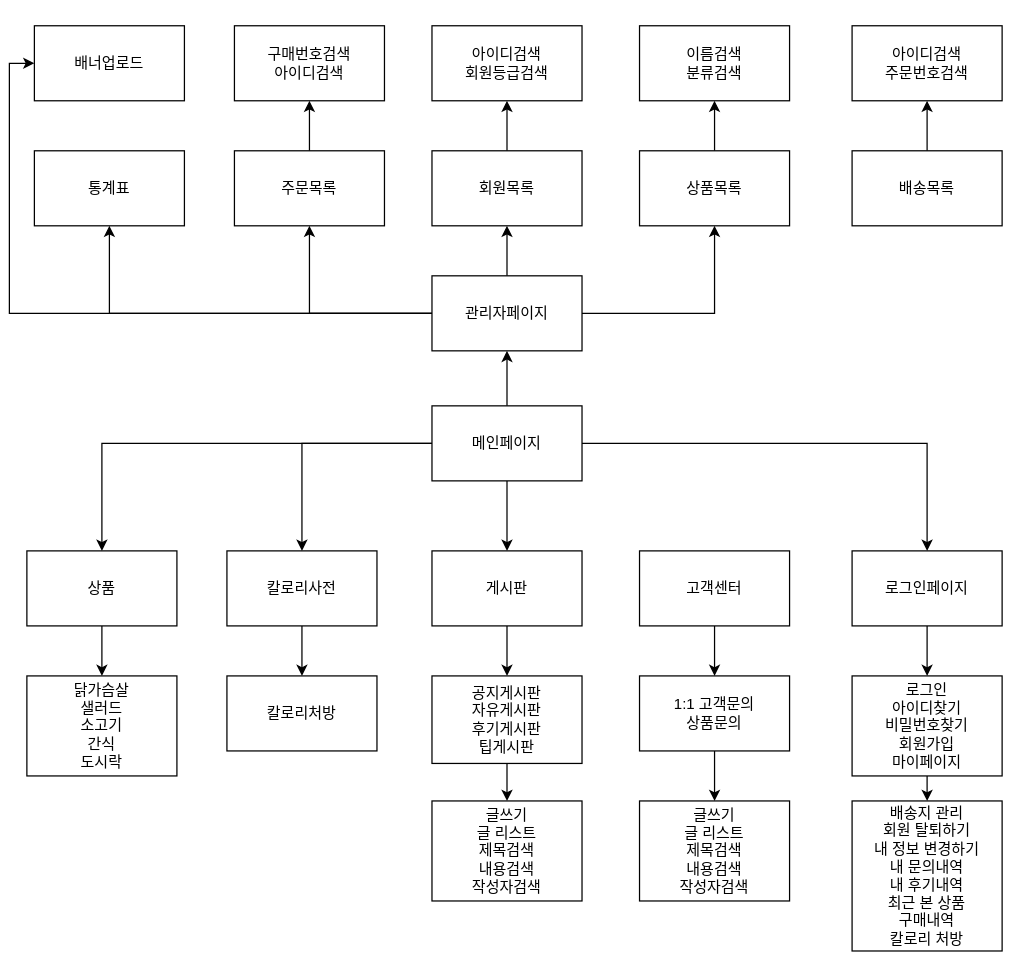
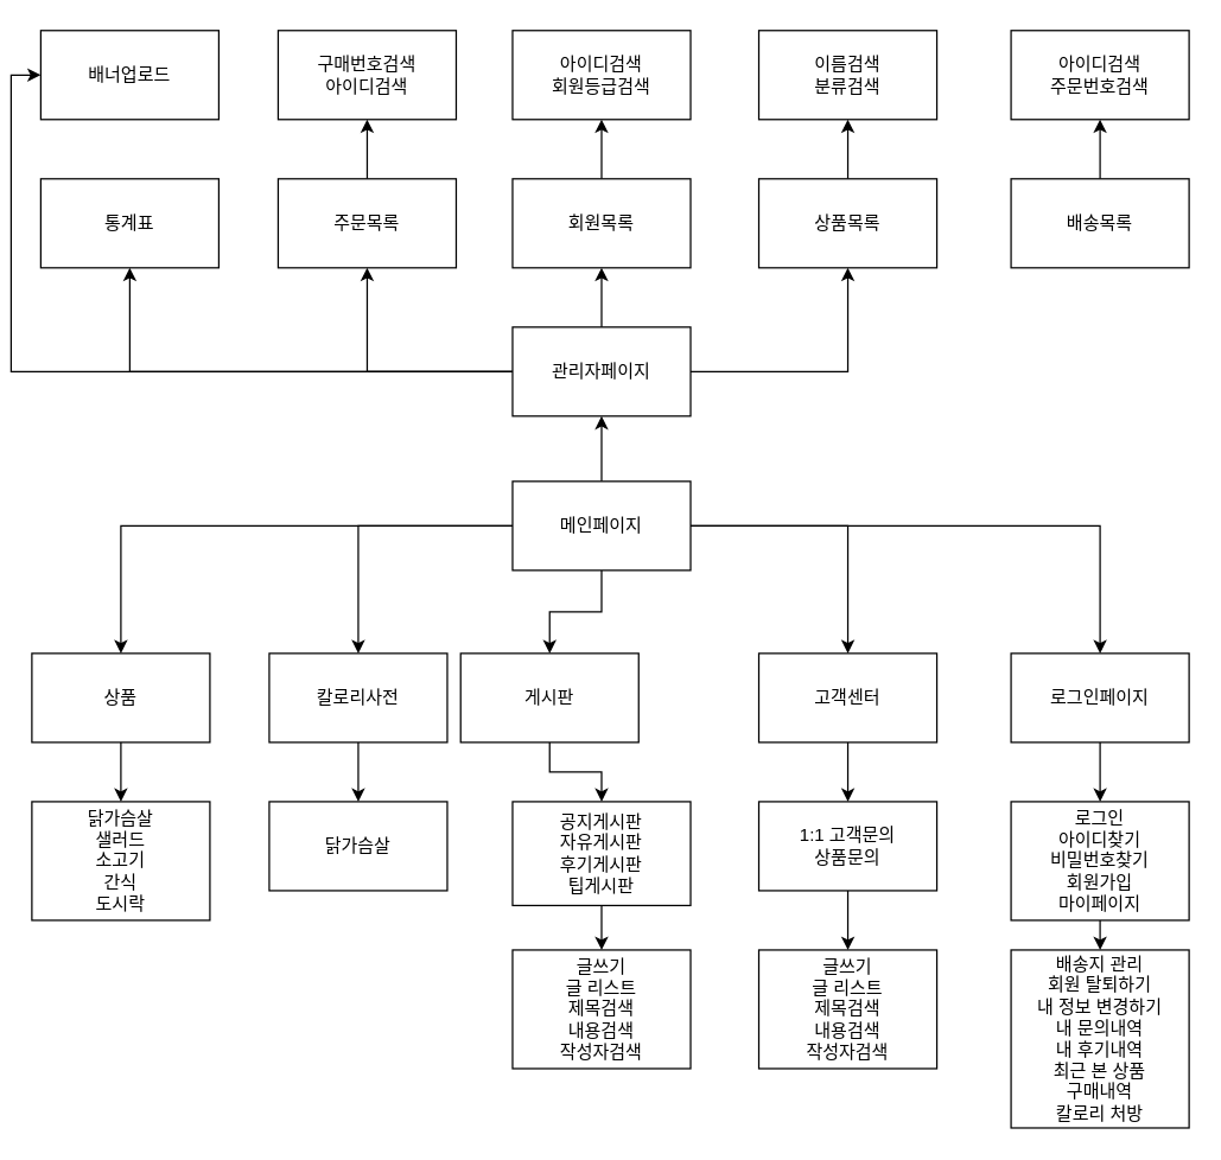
  <mxCell id="0" />
  <mxCell id="1" parent="0" />
  <mxCell id="2" style="edgeStyle=orthogonalEdgeStyle;rounded=0;orthogonalLoop=1;jettySize=auto;html=1;exitX=0.5;exitY=0;exitDx=0;exitDy=0;entryX=0.5;entryY=1;entryDx=0;entryDy=0;" edge="1" parent="1" source="8" target="14"><mxGeometry relative="1" as="geometry" /></mxCell>
  <mxCell id="3" style="edgeStyle=orthogonalEdgeStyle;rounded=0;orthogonalLoop=1;jettySize=auto;html=1;exitX=0.5;exitY=1;exitDx=0;exitDy=0;entryX=0.5;entryY=0;entryDx=0;entryDy=0;" edge="1" parent="1" source="8" target="24"><mxGeometry relative="1" as="geometry" /></mxCell>
+ <mxCell id="4" style="edgeStyle=orthogonalEdgeStyle;rounded=0;orthogonalLoop=1;jettySize=auto;html=1;exitX=1;exitY=0.5;exitDx=0;exitDy=0;entryX=0.5;entryY=0;entryDx=0;entryDy=0;" edge="1" parent="1" source="8" target="20"><mxGeometry relative="1" as="geometry" /></mxCell>
  <mxCell id="5" style="edgeStyle=orthogonalEdgeStyle;rounded=0;orthogonalLoop=1;jettySize=auto;html=1;exitX=1;exitY=0.5;exitDx=0;exitDy=0;entryX=0.5;entryY=0;entryDx=0;entryDy=0;" edge="1" parent="1" source="8" target="22"><mxGeometry relative="1" as="geometry" /></mxCell>
  <mxCell id="6" style="edgeStyle=orthogonalEdgeStyle;rounded=0;orthogonalLoop=1;jettySize=auto;html=1;exitX=0;exitY=0.5;exitDx=0;exitDy=0;entryX=0.5;entryY=0;entryDx=0;entryDy=0;" edge="1" parent="1" source="8" target="16"><mxGeometry relative="1" as="geometry" /></mxCell>
  <mxCell id="7" style="edgeStyle=orthogonalEdgeStyle;rounded=0;orthogonalLoop=1;jettySize=auto;html=1;exitX=0;exitY=0.5;exitDx=0;exitDy=0;entryX=0.5;entryY=0;entryDx=0;entryDy=0;" edge="1" parent="1" source="8" target="18"><mxGeometry relative="1" as="geometry" /></mxCell>
  <mxCell id="8" value="메인페이지" style="rounded=0;whiteSpace=wrap;html=1;" vertex="1" parent="1"><mxGeometry x="344" y="324" width="120" height="60" as="geometry" /></mxCell>
  <mxCell id="9" style="edgeStyle=orthogonalEdgeStyle;rounded=0;orthogonalLoop=1;jettySize=auto;html=1;exitX=0.5;exitY=0;exitDx=0;exitDy=0;" edge="1" parent="1" source="14" target="33"><mxGeometry relative="1" as="geometry" /></mxCell>
  <mxCell id="10" style="edgeStyle=orthogonalEdgeStyle;rounded=0;orthogonalLoop=1;jettySize=auto;html=1;exitX=1;exitY=0.5;exitDx=0;exitDy=0;entryX=0.5;entryY=1;entryDx=0;entryDy=0;" edge="1" parent="1" source="14" target="29"><mxGeometry relative="1" as="geometry" /></mxCell>
  <mxCell id="11" style="edgeStyle=orthogonalEdgeStyle;rounded=0;orthogonalLoop=1;jettySize=auto;html=1;exitX=0;exitY=0.5;exitDx=0;exitDy=0;entryX=0.5;entryY=1;entryDx=0;entryDy=0;" edge="1" parent="1" source="14" target="26"><mxGeometry relative="1" as="geometry" /></mxCell>
  <mxCell id="12" style="edgeStyle=orthogonalEdgeStyle;rounded=0;orthogonalLoop=1;jettySize=auto;html=1;exitX=0;exitY=0.5;exitDx=0;exitDy=0;entryX=0.5;entryY=1;entryDx=0;entryDy=0;" edge="1" parent="1" source="14" target="27"><mxGeometry relative="1" as="geometry" /></mxCell>
  <mxCell id="13" style="edgeStyle=orthogonalEdgeStyle;rounded=0;orthogonalLoop=1;jettySize=auto;html=1;exitX=0;exitY=0.5;exitDx=0;exitDy=0;entryX=0;entryY=0.5;entryDx=0;entryDy=0;" edge="1" parent="1" source="14" target="43"><mxGeometry relative="1" as="geometry" /></mxCell>
  <mxCell id="14" value="관리자페이지" style="rounded=0;whiteSpace=wrap;html=1;" vertex="1" parent="1"><mxGeometry x="344" y="220" width="120" height="60" as="geometry" /></mxCell>
  <mxCell id="15" style="edgeStyle=orthogonalEdgeStyle;rounded=0;orthogonalLoop=1;jettySize=auto;html=1;exitX=0.5;exitY=1;exitDx=0;exitDy=0;entryX=0.5;entryY=0;entryDx=0;entryDy=0;" edge="1" parent="1" source="16" target="34"><mxGeometry relative="1" as="geometry" /></mxCell>
  <mxCell id="16" value="칼로리사전" style="rounded=0;whiteSpace=wrap;html=1;" vertex="1" parent="1"><mxGeometry x="180" y="440" width="120" height="60" as="geometry" /></mxCell>
  <mxCell id="17" style="edgeStyle=orthogonalEdgeStyle;rounded=0;orthogonalLoop=1;jettySize=auto;html=1;exitX=0.5;exitY=1;exitDx=0;exitDy=0;entryX=0.5;entryY=0;entryDx=0;entryDy=0;" edge="1" parent="1" source="18" target="35"><mxGeometry relative="1" as="geometry" /></mxCell>
  <mxCell id="18" value="상품" style="rounded=0;whiteSpace=wrap;html=1;" vertex="1" parent="1"><mxGeometry x="20" y="440" width="120" height="60" as="geometry" /></mxCell>
  <mxCell id="19" style="edgeStyle=orthogonalEdgeStyle;rounded=0;orthogonalLoop=1;jettySize=auto;html=1;exitX=0.5;exitY=1;exitDx=0;exitDy=0;" edge="1" parent="1" source="20" target="37"><mxGeometry relative="1" as="geometry" /></mxCell>
  <mxCell id="20" value="고객센터" style="rounded=0;whiteSpace=wrap;html=1;" vertex="1" parent="1"><mxGeometry x="510" y="440" width="120" height="60" as="geometry" /></mxCell>
  <mxCell id="21" style="edgeStyle=orthogonalEdgeStyle;rounded=0;orthogonalLoop=1;jettySize=auto;html=1;exitX=0.5;exitY=1;exitDx=0;exitDy=0;entryX=0.5;entryY=0;entryDx=0;entryDy=0;" edge="1" parent="1" source="22" target="39"><mxGeometry relative="1" as="geometry" /></mxCell>
  <mxCell id="22" value="로그인페이지" style="rounded=0;whiteSpace=wrap;html=1;" vertex="1" parent="1"><mxGeometry x="680" y="440" width="120" height="60" as="geometry" /></mxCell>
  <mxCell id="23" style="edgeStyle=orthogonalEdgeStyle;rounded=0;orthogonalLoop=1;jettySize=auto;html=1;exitX=0.5;exitY=1;exitDx=0;exitDy=0;" edge="1" parent="1" source="24" target="41"><mxGeometry relative="1" as="geometry" /></mxCell>
- <mxCell id="24" value="게시판" style="rounded=0;whiteSpace=wrap;html=1;" vertex="1" parent="1"><mxGeometry x="344" y="440" width="120" height="60" as="geometry" /></mxCell>
+ <mxCell id="24" value="게시판" style="rounded=0;whiteSpace=wrap;html=1;" vertex="1" parent="1"><mxGeometry x="309" y="440" width="120" height="60" as="geometry" /></mxCell>
  <mxCell id="25" style="edgeStyle=orthogonalEdgeStyle;rounded=0;orthogonalLoop=1;jettySize=auto;html=1;exitX=0.5;exitY=0;exitDx=0;exitDy=0;entryX=0.5;entryY=1;entryDx=0;entryDy=0;" edge="1" parent="1" source="26" target="42"><mxGeometry relative="1" as="geometry" /></mxCell>
  <mxCell id="26" value="주문목록" style="rounded=0;whiteSpace=wrap;html=1;" vertex="1" parent="1"><mxGeometry x="186" y="120" width="120" height="60" as="geometry" /></mxCell>
  <mxCell id="27" value="통계표" style="rounded=0;whiteSpace=wrap;html=1;" vertex="1" parent="1"><mxGeometry x="26" y="120" width="120" height="60" as="geometry" /></mxCell>
  <mxCell id="28" style="edgeStyle=orthogonalEdgeStyle;rounded=0;orthogonalLoop=1;jettySize=auto;html=1;exitX=0.5;exitY=0;exitDx=0;exitDy=0;entryX=0.5;entryY=1;entryDx=0;entryDy=0;" edge="1" parent="1" source="29" target="44"><mxGeometry relative="1" as="geometry" /></mxCell>
  <mxCell id="29" value="상품목록" style="rounded=0;whiteSpace=wrap;html=1;" vertex="1" parent="1"><mxGeometry x="510" y="120" width="120" height="60" as="geometry" /></mxCell>
  <mxCell id="30" style="edgeStyle=orthogonalEdgeStyle;rounded=0;orthogonalLoop=1;jettySize=auto;html=1;exitX=0.5;exitY=0;exitDx=0;exitDy=0;entryX=0.5;entryY=1;entryDx=0;entryDy=0;" edge="1" parent="1" source="31" target="45"><mxGeometry relative="1" as="geometry" /></mxCell>
  <mxCell id="31" value="배송목록" style="rounded=0;whiteSpace=wrap;html=1;" vertex="1" parent="1"><mxGeometry x="680" y="120" width="120" height="60" as="geometry" /></mxCell>
  <mxCell id="32" style="edgeStyle=orthogonalEdgeStyle;rounded=0;orthogonalLoop=1;jettySize=auto;html=1;exitX=0.5;exitY=0;exitDx=0;exitDy=0;entryX=0.5;entryY=1;entryDx=0;entryDy=0;" edge="1" parent="1" source="33" target="46"><mxGeometry relative="1" as="geometry" /></mxCell>
  <mxCell id="33" value="회원목록" style="rounded=0;whiteSpace=wrap;html=1;" vertex="1" parent="1"><mxGeometry x="344" y="120" width="120" height="60" as="geometry" /></mxCell>
- <mxCell id="34" value="칼로리처방" style="rounded=0;whiteSpace=wrap;html=1;" vertex="1" parent="1"><mxGeometry x="180" y="540" width="120" height="60" as="geometry" /></mxCell>
+ <mxCell id="34" value="닭가슴살" style="rounded=0;whiteSpace=wrap;html=1;" vertex="1" parent="1"><mxGeometry x="180" y="540" width="120" height="60" as="geometry" /></mxCell>
  <mxCell id="35" value="닭가슴살&lt;br&gt;샐러드&lt;br&gt;소고기&lt;br&gt;간식&lt;br&gt;도시락" style="rounded=0;whiteSpace=wrap;html=1;" vertex="1" parent="1"><mxGeometry x="20" y="540" width="120" height="80" as="geometry" /></mxCell>
  <mxCell id="36" style="edgeStyle=orthogonalEdgeStyle;rounded=0;orthogonalLoop=1;jettySize=auto;html=1;exitX=0.5;exitY=1;exitDx=0;exitDy=0;entryX=0.5;entryY=0;entryDx=0;entryDy=0;" edge="1" parent="1" source="37" target="48"><mxGeometry relative="1" as="geometry" /></mxCell>
  <mxCell id="37" value="1:1 고객문의&lt;br&gt;상품문의" style="rounded=0;whiteSpace=wrap;html=1;" vertex="1" parent="1"><mxGeometry x="510" y="540" width="120" height="60" as="geometry" /></mxCell>
  <mxCell id="38" style="edgeStyle=orthogonalEdgeStyle;rounded=0;orthogonalLoop=1;jettySize=auto;html=1;exitX=0.5;exitY=1;exitDx=0;exitDy=0;entryX=0.5;entryY=0;entryDx=0;entryDy=0;" edge="1" parent="1" source="39" target="49"><mxGeometry relative="1" as="geometry" /></mxCell>
  <mxCell id="39" value="로그인&lt;br&gt;아이디찾기&lt;br&gt;비밀번호찾기&lt;br&gt;회원가입&lt;br&gt;마이페이지" style="rounded=0;whiteSpace=wrap;html=1;" vertex="1" parent="1"><mxGeometry x="680" y="540" width="120" height="80" as="geometry" /></mxCell>
  <mxCell id="40" style="edgeStyle=orthogonalEdgeStyle;rounded=0;orthogonalLoop=1;jettySize=auto;html=1;exitX=0.5;exitY=1;exitDx=0;exitDy=0;entryX=0.5;entryY=0;entryDx=0;entryDy=0;" edge="1" parent="1" source="41" target="47"><mxGeometry relative="1" as="geometry" /></mxCell>
  <mxCell id="41" value="공지게시판&lt;br&gt;자유게시판&lt;br&gt;후기게시판&lt;br&gt;팁게시판" style="rounded=0;whiteSpace=wrap;html=1;" vertex="1" parent="1"><mxGeometry x="344" y="540" width="120" height="70" as="geometry" /></mxCell>
  <mxCell id="42" value="구매번호검색&lt;br&gt;아이디검색" style="rounded=0;whiteSpace=wrap;html=1;" vertex="1" parent="1"><mxGeometry x="186" y="20" width="120" height="60" as="geometry" /></mxCell>
  <mxCell id="43" value="배너업로드" style="rounded=0;whiteSpace=wrap;html=1;" vertex="1" parent="1"><mxGeometry x="26" y="20" width="120" height="60" as="geometry" /></mxCell>
  <mxCell id="44" value="이름검색&lt;br&gt;분류검색" style="rounded=0;whiteSpace=wrap;html=1;" vertex="1" parent="1"><mxGeometry x="510" y="20" width="120" height="60" as="geometry" /></mxCell>
  <mxCell id="45" value="아이디검색&lt;br&gt;주문번호검색" style="rounded=0;whiteSpace=wrap;html=1;" vertex="1" parent="1"><mxGeometry x="680" y="20" width="120" height="60" as="geometry" /></mxCell>
  <mxCell id="46" value="아이디검색&lt;br&gt;회원등급검색" style="rounded=0;whiteSpace=wrap;html=1;" vertex="1" parent="1"><mxGeometry x="344" y="20" width="120" height="60" as="geometry" /></mxCell>
  <mxCell id="47" value="글쓰기&lt;br&gt;글 리스트&lt;br&gt;제목검색&lt;br&gt;내용검색&lt;br&gt;작성자검색" style="rounded=0;whiteSpace=wrap;html=1;" vertex="1" parent="1"><mxGeometry x="344" y="640" width="120" height="80" as="geometry" /></mxCell>
  <mxCell id="48" value="글쓰기&lt;br&gt;글 리스트&lt;br&gt;제목검색&lt;br&gt;내용검색&lt;br&gt;작성자검색" style="rounded=0;whiteSpace=wrap;html=1;" vertex="1" parent="1"><mxGeometry x="510" y="640" width="120" height="80" as="geometry" /></mxCell>
  <mxCell id="49" value="배송지 관리&lt;br&gt;회원 탈퇴하기&lt;br&gt;내 정보 변경하기&lt;br&gt;내 문의내역&lt;br&gt;내 후기내역&lt;br&gt;최근 본 상품&lt;br&gt;구매내역&lt;br&gt;칼로리 처방" style="rounded=0;whiteSpace=wrap;html=1;" vertex="1" parent="1"><mxGeometry x="680" y="640" width="120" height="120" as="geometry" /></mxCell>
